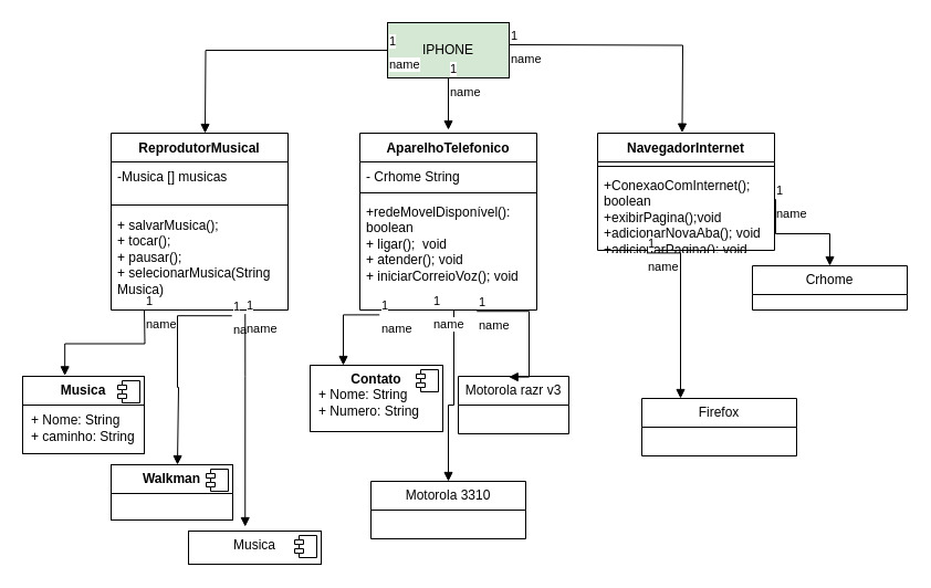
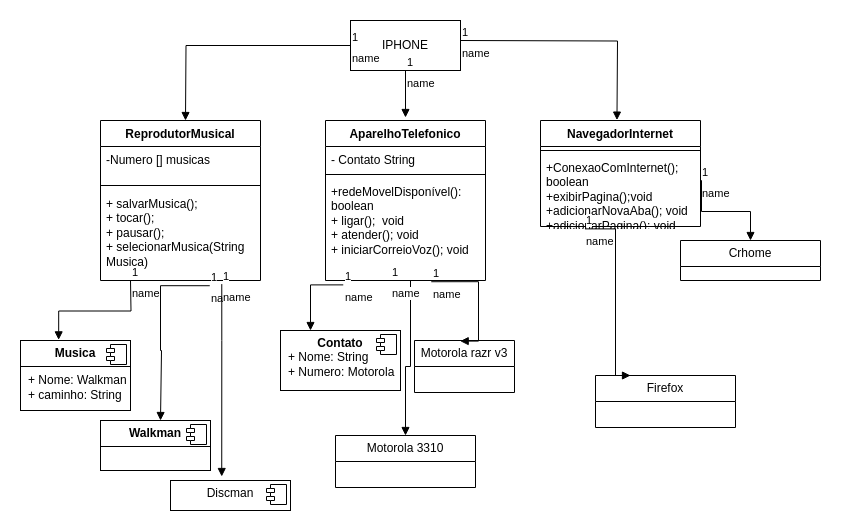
  <mxCell id="0" />
  <mxCell id="1" parent="0" />
- <mxCell id="2" value="IPHONE" style="html=1;whiteSpace=wrap;fillColor=#d5e8d4;" vertex="1" parent="1"><mxGeometry x="350" y="20" width="110" height="50" as="geometry" /></mxCell>
+ <mxCell id="2" value="IPHONE" style="html=1;whiteSpace=wrap;" vertex="1" parent="1"><mxGeometry x="350" y="20" width="110" height="50" as="geometry" /></mxCell>
  <mxCell id="3" value="name" style="endArrow=block;endFill=1;html=1;edgeStyle=orthogonalEdgeStyle;align=left;verticalAlign=top;rounded=0;exitX=0;exitY=0.5;exitDx=0;exitDy=0;entryX=0.75;entryY=0;entryDx=0;entryDy=0;" edge="1" parent="1" source="2"><mxGeometry x="-1" relative="1" as="geometry"><mxPoint x="140" y="70" as="sourcePoint" /><mxPoint x="185" y="120" as="targetPoint" /></mxGeometry></mxCell>
  <mxCell id="4" value="1" style="edgeLabel;resizable=0;html=1;align=left;verticalAlign=bottom;" connectable="0" vertex="1" parent="3"><mxGeometry x="-1" relative="1" as="geometry" /></mxCell>
  <mxCell id="5" value="name" style="endArrow=block;endFill=1;html=1;edgeStyle=orthogonalEdgeStyle;align=left;verticalAlign=top;rounded=0;exitX=0.5;exitY=1;exitDx=0;exitDy=0;entryX=0.5;entryY=0;entryDx=0;entryDy=0;" edge="1" parent="1" source="2"><mxGeometry x="-1" relative="1" as="geometry"><mxPoint x="330" y="100" as="sourcePoint" /><mxPoint x="405" y="117" as="targetPoint" /></mxGeometry></mxCell>
  <mxCell id="6" value="1" style="edgeLabel;resizable=0;html=1;align=left;verticalAlign=bottom;" connectable="0" vertex="1" parent="5"><mxGeometry x="-1" relative="1" as="geometry" /></mxCell>
  <mxCell id="7" value="name" style="endArrow=block;endFill=1;html=1;edgeStyle=orthogonalEdgeStyle;align=left;verticalAlign=top;rounded=0;entryX=0.189;entryY=0.025;entryDx=0;entryDy=0;entryPerimeter=0;" edge="1" parent="1"><mxGeometry x="-1" relative="1" as="geometry"><mxPoint x="460" y="40" as="sourcePoint" /><mxPoint x="616.46" y="119.6" as="targetPoint" /></mxGeometry></mxCell>
  <mxCell id="8" value="1" style="edgeLabel;resizable=0;html=1;align=left;verticalAlign=bottom;" connectable="0" vertex="1" parent="7"><mxGeometry x="-1" relative="1" as="geometry" /></mxCell>
  <mxCell id="9" value="ReprodutorMusical" style="swimlane;fontStyle=1;align=center;verticalAlign=top;childLayout=stackLayout;horizontal=1;startSize=26;horizontalStack=0;resizeParent=1;resizeParentMax=0;resizeLast=0;collapsible=1;marginBottom=0;whiteSpace=wrap;html=1;" vertex="1" parent="1"><mxGeometry x="100" y="120" width="160" height="160" as="geometry" /></mxCell>
- <mxCell id="10" value="-Musica [] musicas" style="text;strokeColor=none;fillColor=none;align=left;verticalAlign=top;spacingLeft=4;spacingRight=4;overflow=hidden;rotatable=0;points=[[0,0.5],[1,0.5]];portConstraint=eastwest;whiteSpace=wrap;html=1;" vertex="1" parent="9"><mxGeometry y="26" width="160" height="34" as="geometry" /></mxCell>
+ <mxCell id="10" value="-Numero [] musicas" style="text;strokeColor=none;fillColor=none;align=left;verticalAlign=top;spacingLeft=4;spacingRight=4;overflow=hidden;rotatable=0;points=[[0,0.5],[1,0.5]];portConstraint=eastwest;whiteSpace=wrap;html=1;" vertex="1" parent="9"><mxGeometry y="26" width="160" height="34" as="geometry" /></mxCell>
  <mxCell id="11" value="" style="line;strokeWidth=1;fillColor=none;align=left;verticalAlign=middle;spacingTop=-1;spacingLeft=3;spacingRight=3;rotatable=0;labelPosition=right;points=[];portConstraint=eastwest;strokeColor=inherit;" vertex="1" parent="9"><mxGeometry y="60" width="160" height="10" as="geometry" /></mxCell>
  <mxCell id="12" value="&lt;div&gt;+ salvarMusica();&lt;/div&gt;+ tocar();&lt;div&gt;+ pausar();&lt;/div&gt;&lt;div&gt;+ selecionarMusica(String Musica)&lt;/div&gt;" style="text;strokeColor=none;fillColor=none;align=left;verticalAlign=top;spacingLeft=4;spacingRight=4;overflow=hidden;rotatable=0;points=[[0,0.5],[1,0.5]];portConstraint=eastwest;whiteSpace=wrap;html=1;" vertex="1" parent="9"><mxGeometry y="70" width="160" height="90" as="geometry" /></mxCell>
  <mxCell id="13" value="AparelhoTelefonico" style="swimlane;fontStyle=1;align=center;verticalAlign=top;childLayout=stackLayout;horizontal=1;startSize=26;horizontalStack=0;resizeParent=1;resizeParentMax=0;resizeLast=0;collapsible=1;marginBottom=0;whiteSpace=wrap;html=1;" vertex="1" parent="1"><mxGeometry x="325" y="120" width="160" height="160" as="geometry" /></mxCell>
- <mxCell id="14" value="- Crhome String" style="text;strokeColor=none;fillColor=none;align=left;verticalAlign=top;spacingLeft=4;spacingRight=4;overflow=hidden;rotatable=0;points=[[0,0.5],[1,0.5]];portConstraint=eastwest;whiteSpace=wrap;html=1;" vertex="1" parent="13"><mxGeometry y="26" width="160" height="24" as="geometry" /></mxCell>
+ <mxCell id="14" value="- Contato String" style="text;strokeColor=none;fillColor=none;align=left;verticalAlign=top;spacingLeft=4;spacingRight=4;overflow=hidden;rotatable=0;points=[[0,0.5],[1,0.5]];portConstraint=eastwest;whiteSpace=wrap;html=1;" vertex="1" parent="13"><mxGeometry y="26" width="160" height="24" as="geometry" /></mxCell>
  <mxCell id="15" value="" style="line;strokeWidth=1;fillColor=none;align=left;verticalAlign=middle;spacingTop=-1;spacingLeft=3;spacingRight=3;rotatable=0;labelPosition=right;points=[];portConstraint=eastwest;strokeColor=inherit;" vertex="1" parent="13"><mxGeometry y="50" width="160" height="8" as="geometry" /></mxCell>
  <mxCell id="16" value="+redeMovelDisponível(): boolean&lt;div&gt;+ ligar();&amp;nbsp; void&lt;/div&gt;&lt;div&gt;+ atender(); void&lt;/div&gt;&lt;div&gt;+ iniciarCorreioVoz(); void&lt;/div&gt;" style="text;strokeColor=none;fillColor=none;align=left;verticalAlign=top;spacingLeft=4;spacingRight=4;overflow=hidden;rotatable=0;points=[[0,0.5],[1,0.5]];portConstraint=eastwest;whiteSpace=wrap;html=1;" vertex="1" parent="13"><mxGeometry y="58" width="160" height="102" as="geometry" /></mxCell>
  <mxCell id="17" value="NavegadorInternet" style="swimlane;fontStyle=1;align=center;verticalAlign=top;childLayout=stackLayout;horizontal=1;startSize=26;horizontalStack=0;resizeParent=1;resizeParentMax=0;resizeLast=0;collapsible=1;marginBottom=0;whiteSpace=wrap;html=1;" vertex="1" parent="1"><mxGeometry x="540" y="120" width="160" height="106" as="geometry" /></mxCell>
  <mxCell id="18" value="" style="line;strokeWidth=1;fillColor=none;align=left;verticalAlign=middle;spacingTop=-1;spacingLeft=3;spacingRight=3;rotatable=0;labelPosition=right;points=[];portConstraint=eastwest;strokeColor=inherit;" vertex="1" parent="17"><mxGeometry y="26" width="160" height="8" as="geometry" /></mxCell>
  <mxCell id="19" value="+ConexaoComInternet(); boolean&lt;div&gt;+exibirPagina();void&lt;/div&gt;&lt;div&gt;+adicionarNovaAba(); void&lt;/div&gt;&lt;div&gt;+adicionarPagina(); void&lt;/div&gt;" style="text;strokeColor=none;fillColor=none;align=left;verticalAlign=top;spacingLeft=4;spacingRight=4;overflow=hidden;rotatable=0;points=[[0,0.5],[1,0.5]];portConstraint=eastwest;whiteSpace=wrap;html=1;" vertex="1" parent="17"><mxGeometry y="34" width="160" height="72" as="geometry" /></mxCell>
- <mxCell id="20" value="&lt;p style=&quot;margin:0px;margin-top:6px;text-align:center;&quot;&gt;&lt;b&gt;Musica&lt;/b&gt;&lt;/p&gt;&lt;hr size=&quot;1&quot; style=&quot;border-style:solid;&quot;&gt;&lt;p style=&quot;margin:0px;margin-left:8px;&quot;&gt;+ Nome: String&lt;br&gt;+ caminho: String&lt;/p&gt;" style="align=left;overflow=fill;html=1;dropTarget=0;whiteSpace=wrap;" vertex="1" parent="1"><mxGeometry x="20" y="340" width="110" height="70" as="geometry" /></mxCell>
+ <mxCell id="20" value="&lt;p style=&quot;margin:0px;margin-top:6px;text-align:center;&quot;&gt;&lt;b&gt;Musica&lt;/b&gt;&lt;/p&gt;&lt;hr size=&quot;1&quot; style=&quot;border-style:solid;&quot;&gt;&lt;p style=&quot;margin:0px;margin-left:8px;&quot;&gt;+ Nome: Walkman&lt;br&gt;+ caminho: String&lt;/p&gt;" style="align=left;overflow=fill;html=1;dropTarget=0;whiteSpace=wrap;" vertex="1" parent="1"><mxGeometry x="20" y="340" width="110" height="70" as="geometry" /></mxCell>
  <mxCell id="21" value="" style="shape=component;jettyWidth=8;jettyHeight=4;" vertex="1" parent="20"><mxGeometry x="1" width="20" height="20" relative="1" as="geometry"><mxPoint x="-24" y="4" as="offset" /></mxGeometry></mxCell>
- <mxCell id="22" value="&lt;p style=&quot;margin:0px;margin-top:6px;text-align:center;&quot;&gt;&lt;b&gt;Contato&lt;/b&gt;&lt;/p&gt;&lt;p style=&quot;margin:0px;margin-left:8px;&quot;&gt;+ Nome: String&lt;br&gt;+ Numero: String&lt;/p&gt;" style="align=left;overflow=fill;html=1;dropTarget=0;whiteSpace=wrap;" vertex="1" parent="1"><mxGeometry x="280" y="330" width="120" height="60" as="geometry" /></mxCell>
+ <mxCell id="22" value="&lt;p style=&quot;margin:0px;margin-top:6px;text-align:center;&quot;&gt;&lt;b&gt;Contato&lt;/b&gt;&lt;/p&gt;&lt;p style=&quot;margin:0px;margin-left:8px;&quot;&gt;+ Nome: String&lt;br&gt;+ Numero: Motorola&lt;/p&gt;" style="align=left;overflow=fill;html=1;dropTarget=0;whiteSpace=wrap;" vertex="1" parent="1"><mxGeometry x="280" y="330" width="120" height="60" as="geometry" /></mxCell>
  <mxCell id="23" value="" style="shape=component;jettyWidth=8;jettyHeight=4;" vertex="1" parent="22"><mxGeometry x="1" width="20" height="20" relative="1" as="geometry"><mxPoint x="-24" y="4" as="offset" /></mxGeometry></mxCell>
  <mxCell id="24" value="name" style="endArrow=block;endFill=1;html=1;edgeStyle=orthogonalEdgeStyle;align=left;verticalAlign=top;rounded=0;entryX=0.347;entryY=-0.009;entryDx=0;entryDy=0;entryPerimeter=0;" edge="1" parent="1" target="20"><mxGeometry x="-1" relative="1" as="geometry"><mxPoint x="130" y="280" as="sourcePoint" /><mxPoint x="290" y="280" as="targetPoint" /></mxGeometry></mxCell>
  <mxCell id="25" value="1" style="edgeLabel;resizable=0;html=1;align=left;verticalAlign=bottom;" connectable="0" vertex="1" parent="24"><mxGeometry x="-1" relative="1" as="geometry" /></mxCell>
  <mxCell id="26" value="name" style="endArrow=block;endFill=1;html=1;edgeStyle=orthogonalEdgeStyle;align=left;verticalAlign=top;rounded=0;exitX=0.111;exitY=1.043;exitDx=0;exitDy=0;exitPerimeter=0;entryX=0.25;entryY=0;entryDx=0;entryDy=0;" edge="1" parent="1" source="16" target="22"><mxGeometry x="-1" relative="1" as="geometry"><mxPoint x="340" y="310" as="sourcePoint" /><mxPoint x="500" y="310" as="targetPoint" /></mxGeometry></mxCell>
  <mxCell id="27" value="1" style="edgeLabel;resizable=0;html=1;align=left;verticalAlign=bottom;" connectable="0" vertex="1" parent="26"><mxGeometry x="-1" relative="1" as="geometry" /></mxCell>
  <mxCell id="28" value="&lt;p style=&quot;margin:0px;margin-top:6px;text-align:center;&quot;&gt;&lt;b&gt;Walkman&lt;/b&gt;&lt;/p&gt;&lt;hr size=&quot;1&quot; style=&quot;border-style:solid;&quot;&gt;&lt;p style=&quot;margin:0px;margin-left:8px;&quot;&gt;&lt;br&gt;&lt;/p&gt;" style="align=left;overflow=fill;html=1;dropTarget=0;whiteSpace=wrap;" vertex="1" parent="1"><mxGeometry x="100" y="420" width="110" height="50" as="geometry" /></mxCell>
  <mxCell id="29" value="" style="shape=component;jettyWidth=8;jettyHeight=4;" vertex="1" parent="28"><mxGeometry x="1" width="20" height="20" relative="1" as="geometry"><mxPoint x="-24" y="4" as="offset" /></mxGeometry></mxCell>
- <mxCell id="30" value="&lt;p style=&quot;margin:0px;margin-top:6px;text-align:center;&quot;&gt;Musica&lt;/p&gt;" style="align=left;overflow=fill;html=1;dropTarget=0;whiteSpace=wrap;" vertex="1" parent="1"><mxGeometry x="170" y="480" width="120" height="30" as="geometry" /></mxCell>
+ <mxCell id="30" value="&lt;p style=&quot;margin:0px;margin-top:6px;text-align:center;&quot;&gt;Discman&lt;/p&gt;" style="align=left;overflow=fill;html=1;dropTarget=0;whiteSpace=wrap;" vertex="1" parent="1"><mxGeometry x="170" y="480" width="120" height="30" as="geometry" /></mxCell>
  <mxCell id="31" value="" style="shape=component;jettyWidth=8;jettyHeight=4;" vertex="1" parent="30"><mxGeometry x="1" width="20" height="20" relative="1" as="geometry"><mxPoint x="-24" y="4" as="offset" /></mxGeometry></mxCell>
  <mxCell id="32" value="name" style="endArrow=block;endFill=1;html=1;edgeStyle=orthogonalEdgeStyle;align=left;verticalAlign=top;rounded=0;exitX=0.683;exitY=1.058;exitDx=0;exitDy=0;exitPerimeter=0;" edge="1" parent="1" source="12"><mxGeometry x="-1" relative="1" as="geometry"><mxPoint x="160" y="340" as="sourcePoint" /><mxPoint x="160" y="420" as="targetPoint" /><Array as="points"><mxPoint x="160" y="285" /><mxPoint x="160" y="350" /><mxPoint x="161" y="350" /></Array></mxGeometry></mxCell>
  <mxCell id="33" value="1" style="edgeLabel;resizable=0;html=1;align=left;verticalAlign=bottom;" connectable="0" vertex="1" parent="32"><mxGeometry x="-1" relative="1" as="geometry" /></mxCell>
  <mxCell id="34" value="name" style="endArrow=block;endFill=1;html=1;edgeStyle=orthogonalEdgeStyle;align=left;verticalAlign=top;rounded=0;exitX=0.758;exitY=1.04;exitDx=0;exitDy=0;exitPerimeter=0;entryX=0.427;entryY=-0.133;entryDx=0;entryDy=0;entryPerimeter=0;" edge="1" parent="1" source="12" target="30"><mxGeometry x="-1" relative="1" as="geometry"><mxPoint x="200" y="400" as="sourcePoint" /><mxPoint x="360" y="400" as="targetPoint" /><Array as="points"><mxPoint x="221" y="340" /><mxPoint x="221" y="340" /></Array></mxGeometry></mxCell>
  <mxCell id="35" value="1" style="edgeLabel;resizable=0;html=1;align=left;verticalAlign=bottom;" connectable="0" vertex="1" parent="34"><mxGeometry x="-1" relative="1" as="geometry" /></mxCell>
  <mxCell id="36" value="Motorola razr v3" style="swimlane;fontStyle=0;childLayout=stackLayout;horizontal=1;startSize=26;fillColor=none;horizontalStack=0;resizeParent=1;resizeParentMax=0;resizeLast=0;collapsible=1;marginBottom=0;whiteSpace=wrap;html=1;" vertex="1" parent="1"><mxGeometry x="414" y="340" width="100" height="52" as="geometry" /></mxCell>
- <mxCell id="37" value="Firefox" style="swimlane;fontStyle=0;childLayout=stackLayout;horizontal=1;startSize=26;fillColor=none;horizontalStack=0;resizeParent=1;resizeParentMax=0;resizeLast=0;collapsible=1;marginBottom=0;whiteSpace=wrap;html=1;" vertex="1" parent="1"><mxGeometry x="580" y="360" width="140" height="52" as="geometry" /></mxCell>
+ <mxCell id="37" value="Firefox" style="swimlane;fontStyle=0;childLayout=stackLayout;horizontal=1;startSize=26;fillColor=none;horizontalStack=0;resizeParent=1;resizeParentMax=0;resizeLast=0;collapsible=1;marginBottom=0;whiteSpace=wrap;html=1;" vertex="1" parent="1"><mxGeometry x="595" y="375" width="140" height="52" as="geometry" /></mxCell>
  <mxCell id="38" value="Crhome" style="swimlane;fontStyle=0;childLayout=stackLayout;horizontal=1;startSize=26;fillColor=none;horizontalStack=0;resizeParent=1;resizeParentMax=0;resizeLast=0;collapsible=1;marginBottom=0;whiteSpace=wrap;html=1;" vertex="1" parent="1"><mxGeometry x="680" y="240" width="140" height="40" as="geometry" /></mxCell>
  <mxCell id="39" value="name" style="endArrow=block;endFill=1;html=1;edgeStyle=orthogonalEdgeStyle;align=left;verticalAlign=top;rounded=0;exitX=0.661;exitY=1.012;exitDx=0;exitDy=0;exitPerimeter=0;entryX=0.457;entryY=0.012;entryDx=0;entryDy=0;entryPerimeter=0;" edge="1" parent="1" source="16" target="36"><mxGeometry x="-1" relative="1" as="geometry"><mxPoint x="430" y="300" as="sourcePoint" /><mxPoint x="590" y="300" as="targetPoint" /><Array as="points"><mxPoint x="478" y="281" /></Array></mxGeometry></mxCell>
  <mxCell id="40" value="1" style="edgeLabel;resizable=0;html=1;align=left;verticalAlign=bottom;" connectable="0" vertex="1" parent="39"><mxGeometry x="-1" relative="1" as="geometry" /></mxCell>
  <mxCell id="41" value="name" style="endArrow=block;endFill=1;html=1;edgeStyle=orthogonalEdgeStyle;align=left;verticalAlign=top;rounded=0;exitX=0.278;exitY=1.033;exitDx=0;exitDy=0;exitPerimeter=0;entryX=0.25;entryY=0;entryDx=0;entryDy=0;" edge="1" parent="1" source="19" target="37"><mxGeometry x="-1" relative="1" as="geometry"><mxPoint x="570" y="290" as="sourcePoint" /><mxPoint x="730" y="290" as="targetPoint" /><Array as="points"><mxPoint x="615" y="228" /></Array></mxGeometry></mxCell>
  <mxCell id="42" value="1" style="edgeLabel;resizable=0;html=1;align=left;verticalAlign=bottom;" connectable="0" vertex="1" parent="41"><mxGeometry x="-1" relative="1" as="geometry" /></mxCell>
  <mxCell id="43" value="name" style="endArrow=block;endFill=1;html=1;edgeStyle=orthogonalEdgeStyle;align=left;verticalAlign=top;rounded=0;entryX=0.5;entryY=0;entryDx=0;entryDy=0;" edge="1" parent="1" target="38"><mxGeometry x="-1" relative="1" as="geometry"><mxPoint x="700" y="180" as="sourcePoint" /><mxPoint x="860" y="180" as="targetPoint" /><Array as="points"><mxPoint x="701" y="180" /><mxPoint x="701" y="211" /><mxPoint x="750" y="211" /></Array></mxGeometry></mxCell>
  <mxCell id="44" value="1" style="edgeLabel;resizable=0;html=1;align=left;verticalAlign=bottom;" connectable="0" vertex="1" parent="43"><mxGeometry x="-1" relative="1" as="geometry" /></mxCell>
  <mxCell id="45" value="Motorola 3310" style="swimlane;fontStyle=0;childLayout=stackLayout;horizontal=1;startSize=26;fillColor=none;horizontalStack=0;resizeParent=1;resizeParentMax=0;resizeLast=0;collapsible=1;marginBottom=0;whiteSpace=wrap;html=1;" vertex="1" parent="1"><mxGeometry x="335" y="435" width="140" height="52" as="geometry" /></mxCell>
  <mxCell id="46" value="name" style="endArrow=block;endFill=1;html=1;edgeStyle=orthogonalEdgeStyle;align=left;verticalAlign=top;rounded=0;entryX=0.5;entryY=0;entryDx=0;entryDy=0;" edge="1" parent="1" target="45"><mxGeometry x="-1" relative="1" as="geometry"><mxPoint x="390" y="280" as="sourcePoint" /><mxPoint x="550" y="280" as="targetPoint" /><Array as="points"><mxPoint x="410" y="280" /><mxPoint x="410" y="366" /><mxPoint x="405" y="366" /></Array></mxGeometry></mxCell>
  <mxCell id="47" value="1" style="edgeLabel;resizable=0;html=1;align=left;verticalAlign=bottom;" connectable="0" vertex="1" parent="46"><mxGeometry x="-1" relative="1" as="geometry" /></mxCell>
